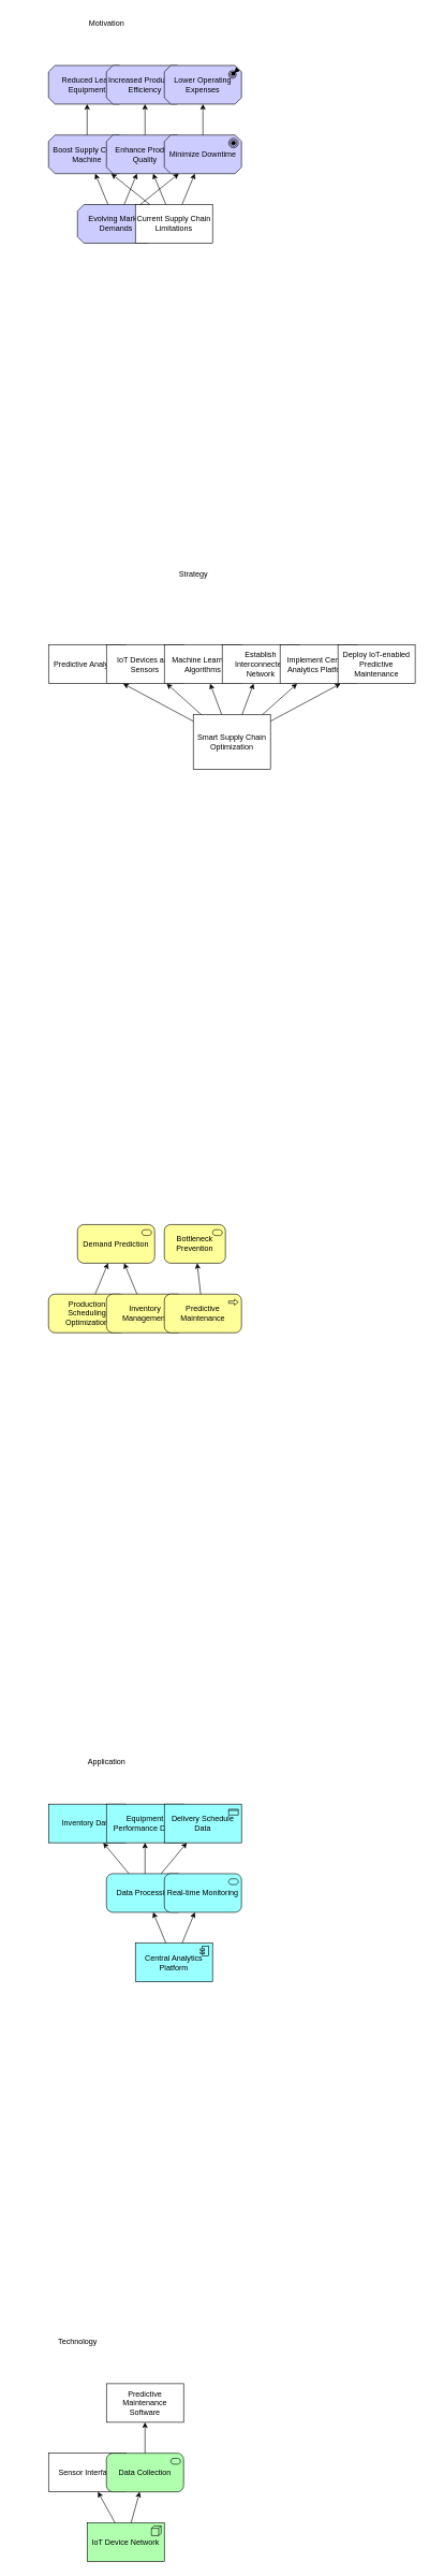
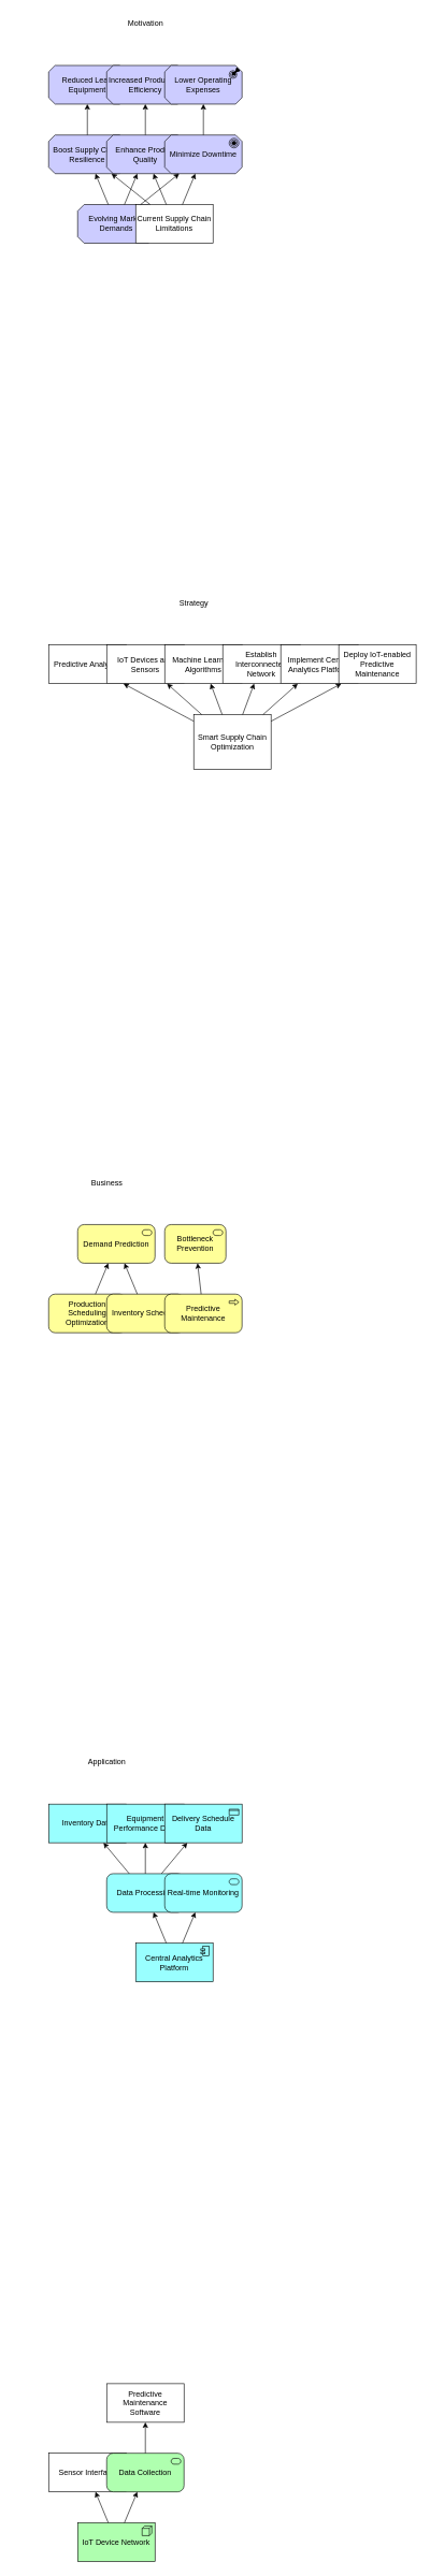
  <mxCell id="0" />
  <mxCell id="1" parent="0" />
- <mxCell id="2" value="Motivation" style="text;html=1;align=center;verticalAlign=middle;resizable=0;points=[];" vertex="1" parent="1"><mxGeometry x="65" y="20" width="200" height="30" as="geometry" /></mxCell>
- <mxCell id="3" value="Boost Supply Chain Machine" style="html=1;outlineConnect=0;whiteSpace=wrap;fillColor=#CCCCFF;shape=mxgraph.archimate3.application;appType=goal;archiType=oct;" vertex="1" parent="1"><mxGeometry x="75" y="208" width="120" height="60" as="geometry" /></mxCell>
+ <mxCell id="2" value="Motivation" style="text;html=1;align=center;verticalAlign=middle;resizable=0;points=[];" vertex="1" parent="1"><mxGeometry x="125" y="20" width="200" height="30" as="geometry" /></mxCell>
+ <mxCell id="3" value="Boost Supply Chain Resilience" style="html=1;outlineConnect=0;whiteSpace=wrap;fillColor=#CCCCFF;shape=mxgraph.archimate3.application;appType=goal;archiType=oct;" vertex="1" parent="1"><mxGeometry x="75" y="208" width="120" height="60" as="geometry" /></mxCell>
  <mxCell id="4" value="Enhance Product Quality" style="html=1;outlineConnect=0;whiteSpace=wrap;fillColor=#CCCCFF;shape=mxgraph.archimate3.application;appType=goal;archiType=oct;" vertex="1" parent="1"><mxGeometry x="165" y="208" width="120" height="60" as="geometry" /></mxCell>
  <mxCell id="5" value="Minimize Downtime" style="html=1;outlineConnect=0;whiteSpace=wrap;fillColor=#CCCCFF;shape=mxgraph.archimate3.application;appType=goal;archiType=oct;" vertex="1" parent="1"><mxGeometry x="255" y="208" width="120" height="60" as="geometry" /></mxCell>
  <mxCell id="6" value="Evolving Market Demands" style="html=1;outlineConnect=0;whiteSpace=wrap;fillColor=#CCCCFF;shape=mxgraph.archimate3.application;appType=driver;archiType=oct;" vertex="1" parent="1"><mxGeometry x="120" y="316" width="120" height="60" as="geometry" /></mxCell>
  <mxCell id="7" value="Current Supply Chain Limitations" style="html=1;outlineConnect=0;whiteSpace=wrap;fillColor=#FFFFFF;shape=mxgraph.archimate3.rectangle;" vertex="1" parent="1"><mxGeometry x="210" y="316" width="120" height="60" as="geometry" /></mxCell>
  <mxCell id="8" value="Reduced Lead Equipment" style="html=1;outlineConnect=0;whiteSpace=wrap;fillColor=#CCCCFF;shape=mxgraph.archimate3.application;appType=outcome;archiType=oct;" vertex="1" parent="1"><mxGeometry x="75" y="100" width="120" height="60" as="geometry" /></mxCell>
  <mxCell id="9" value="Increased Production Efficiency" style="html=1;outlineConnect=0;whiteSpace=wrap;fillColor=#CCCCFF;shape=mxgraph.archimate3.application;appType=outcome;archiType=oct;" vertex="1" parent="1"><mxGeometry x="165" y="100" width="120" height="60" as="geometry" /></mxCell>
  <mxCell id="10" value="Lower Operating Expenses" style="html=1;outlineConnect=0;whiteSpace=wrap;fillColor=#CCCCFF;shape=mxgraph.archimate3.application;appType=outcome;archiType=oct;" vertex="1" parent="1"><mxGeometry x="255" y="100" width="120" height="60" as="geometry" /></mxCell>
  <mxCell id="11" style="html=1;shape=mxgraph.archimate3.relationship;archiType=influence;" edge="1" source="6" target="3" parent="1"><mxGeometry relative="1" as="geometry" /></mxCell>
  <mxCell id="12" style="html=1;shape=mxgraph.archimate3.relationship;archiType=influence;" edge="1" source="6" target="4" parent="1"><mxGeometry relative="1" as="geometry" /></mxCell>
  <mxCell id="13" style="html=1;shape=mxgraph.archimate3.relationship;archiType=influence;" edge="1" source="6" target="5" parent="1"><mxGeometry relative="1" as="geometry" /></mxCell>
  <mxCell id="14" style="html=1;shape=mxgraph.archimate3.relationship;archiType=influence;" edge="1" source="7" target="3" parent="1"><mxGeometry relative="1" as="geometry" /></mxCell>
  <mxCell id="15" style="html=1;shape=mxgraph.archimate3.relationship;archiType=influence;" edge="1" source="7" target="4" parent="1"><mxGeometry relative="1" as="geometry" /></mxCell>
  <mxCell id="16" style="html=1;shape=mxgraph.archimate3.relationship;archiType=influence;" edge="1" source="7" target="5" parent="1"><mxGeometry relative="1" as="geometry" /></mxCell>
  <mxCell id="17" style="html=1;shape=mxgraph.archimate3.relationship;archiType=influence;" edge="1" source="3" target="8" parent="1"><mxGeometry relative="1" as="geometry" /></mxCell>
  <mxCell id="18" style="html=1;shape=mxgraph.archimate3.relationship;archiType=influence;" edge="1" source="4" target="9" parent="1"><mxGeometry relative="1" as="geometry" /></mxCell>
  <mxCell id="19" style="html=1;shape=mxgraph.archimate3.relationship;archiType=influence;" edge="1" source="5" target="10" parent="1"><mxGeometry relative="1" as="geometry" /></mxCell>
- <mxCell id="20" value="Strategy" style="text;html=1;align=center;verticalAlign=middle;resizable=0;points=[];" vertex="1" parent="1"><mxGeometry x="200" y="875" width="200" height="30" as="geometry" /></mxCell>
+ <mxCell id="20" value="Strategy" style="text;html=1;align=center;verticalAlign=middle;resizable=0;points=[];" vertex="1" parent="1"><mxGeometry x="200" y="920" width="200" height="30" as="geometry" /></mxCell>
  <mxCell id="21" value="Smart Supply Chain Optimization" style="html=1;outlineConnect=0;whiteSpace=wrap;fillColor=#FFFFFF;shape=mxgraph.archimate3.rectangle;" vertex="1" parent="1"><mxGeometry x="300" y="1108" width="120" height="85" as="geometry" /></mxCell>
  <mxCell id="22" value="Predictive Analytics" style="html=1;outlineConnect=0;whiteSpace=wrap;fillColor=#FFFFFF;shape=mxgraph.archimate3.rectangle;" vertex="1" parent="1"><mxGeometry x="75" y="1000" width="120" height="60" as="geometry" /></mxCell>
  <mxCell id="23" value="IoT Devices and Sensors" style="html=1;outlineConnect=0;whiteSpace=wrap;fillColor=#FFFFFF;shape=mxgraph.archimate3.rectangle;" vertex="1" parent="1"><mxGeometry x="165" y="1000" width="120" height="60" as="geometry" /></mxCell>
  <mxCell id="24" value="Machine Learning Algorithms" style="html=1;outlineConnect=0;whiteSpace=wrap;fillColor=#FFFFFF;shape=mxgraph.archimate3.rectangle;" vertex="1" parent="1"><mxGeometry x="255" y="1000" width="120" height="60" as="geometry" /></mxCell>
  <mxCell id="25" value="Establish Interconnected Network" style="html=1;outlineConnect=0;whiteSpace=wrap;fillColor=#FFFFFF;shape=mxgraph.archimate3.rectangle;" vertex="1" parent="1"><mxGeometry x="345" y="1000" width="120" height="60" as="geometry" /></mxCell>
  <mxCell id="26" value="Implement Central Analytics Platform" style="html=1;outlineConnect=0;whiteSpace=wrap;fillColor=#FFFFFF;shape=mxgraph.archimate3.rectangle;" vertex="1" parent="1"><mxGeometry x="435" y="1000" width="120" height="60" as="geometry" /></mxCell>
  <mxCell id="27" value="Deploy IoT-enabled Predictive Maintenance" style="html=1;outlineConnect=0;whiteSpace=wrap;fillColor=#FFFFFF;shape=mxgraph.archimate3.rectangle;" vertex="1" parent="1"><mxGeometry x="525" y="1000" width="120" height="60" as="geometry" /></mxCell>
  <mxCell id="28" style="html=1;shape=mxgraph.archimate3.relationship;archiType=association;" edge="1" source="21" target="22" parent="1"><mxGeometry relative="1" as="geometry" /></mxCell>
  <mxCell id="29" style="html=1;shape=mxgraph.archimate3.relationship;archiType=association;" edge="1" source="21" target="23" parent="1"><mxGeometry relative="1" as="geometry" /></mxCell>
  <mxCell id="30" style="html=1;shape=mxgraph.archimate3.relationship;archiType=association;" edge="1" source="21" target="24" parent="1"><mxGeometry relative="1" as="geometry" /></mxCell>
  <mxCell id="31" style="html=1;shape=mxgraph.archimate3.relationship;archiType=assignment;" edge="1" source="21" target="25" parent="1"><mxGeometry relative="1" as="geometry" /></mxCell>
  <mxCell id="32" style="html=1;shape=mxgraph.archimate3.relationship;archiType=assignment;" edge="1" source="21" target="26" parent="1"><mxGeometry relative="1" as="geometry" /></mxCell>
  <mxCell id="33" style="html=1;shape=mxgraph.archimate3.relationship;archiType=assignment;" edge="1" source="21" target="27" parent="1"><mxGeometry relative="1" as="geometry" /></mxCell>
+ <mxCell id="34" value="Business" style="text;html=1;align=center;verticalAlign=middle;resizable=0;points=[];" vertex="1" parent="1"><mxGeometry x="65" y="1820" width="200" height="30" as="geometry" /></mxCell>
  <mxCell id="35" value="Production Scheduling Optimization" style="html=1;outlineConnect=0;whiteSpace=wrap;fillColor=#ffff99;shape=mxgraph.archimate3.application;appType=proc;archiType=rounded;" vertex="1" parent="1"><mxGeometry x="75" y="2008" width="120" height="60" as="geometry" /></mxCell>
- <mxCell id="36" value="Inventory Management" style="html=1;outlineConnect=0;whiteSpace=wrap;fillColor=#ffff99;shape=mxgraph.archimate3.application;appType=proc;archiType=rounded;" vertex="1" parent="1"><mxGeometry x="165" y="2008" width="120" height="60" as="geometry" /></mxCell>
+ <mxCell id="36" value="Inventory Schedule" style="html=1;outlineConnect=0;whiteSpace=wrap;fillColor=#ffff99;shape=mxgraph.archimate3.application;appType=proc;archiType=rounded;" vertex="1" parent="1"><mxGeometry x="165" y="2008" width="120" height="60" as="geometry" /></mxCell>
  <mxCell id="37" value="Predictive Maintenance" style="html=1;outlineConnect=0;whiteSpace=wrap;fillColor=#ffff99;shape=mxgraph.archimate3.application;appType=proc;archiType=rounded;" vertex="1" parent="1"><mxGeometry x="255" y="2008" width="120" height="60" as="geometry" /></mxCell>
  <mxCell id="38" value="Demand Prediction" style="html=1;outlineConnect=0;whiteSpace=wrap;fillColor=#ffff99;shape=mxgraph.archimate3.application;appType=serv;archiType=rounded;" vertex="1" parent="1"><mxGeometry x="120" y="1900" width="120" height="60" as="geometry" /></mxCell>
  <mxCell id="39" value="Bottleneck Prevention" style="html=1;outlineConnect=0;whiteSpace=wrap;fillColor=#ffff99;shape=mxgraph.archimate3.application;appType=serv;archiType=rounded;" vertex="1" parent="1"><mxGeometry x="255" y="1900" width="95" height="60" as="geometry" /></mxCell>
  <mxCell id="40" style="html=1;shape=mxgraph.archimate3.relationship;archiType=serving;" edge="1" source="35" target="38" parent="1"><mxGeometry relative="1" as="geometry" /></mxCell>
  <mxCell id="41" style="html=1;shape=mxgraph.archimate3.relationship;archiType=serving;" edge="1" source="36" target="38" parent="1"><mxGeometry relative="1" as="geometry" /></mxCell>
  <mxCell id="42" style="html=1;shape=mxgraph.archimate3.relationship;archiType=serving;" edge="1" source="37" target="39" parent="1"><mxGeometry relative="1" as="geometry" /></mxCell>
  <mxCell id="43" value="Application" style="text;html=1;align=center;verticalAlign=middle;resizable=0;points=[];" vertex="1" parent="1"><mxGeometry x="65" y="2720" width="200" height="30" as="geometry" /></mxCell>
  <mxCell id="44" value="Central Analytics Platform" style="html=1;outlineConnect=0;whiteSpace=wrap;fillColor=#99ffff;shape=mxgraph.archimate3.application;appType=comp;archiType=square;" vertex="1" parent="1"><mxGeometry x="210" y="3016" width="120" height="60" as="geometry" /></mxCell>
  <mxCell id="45" value="Data Processing" style="html=1;outlineConnect=0;whiteSpace=wrap;fillColor=#99ffff;shape=mxgraph.archimate3.application;appType=serv;archiType=rounded;" vertex="1" parent="1"><mxGeometry x="165" y="2908" width="120" height="60" as="geometry" /></mxCell>
  <mxCell id="46" value="Real-time Monitoring" style="html=1;outlineConnect=0;whiteSpace=wrap;fillColor=#99ffff;shape=mxgraph.archimate3.application;appType=serv;archiType=rounded;" vertex="1" parent="1"><mxGeometry x="255" y="2908" width="120" height="60" as="geometry" /></mxCell>
  <mxCell id="47" value="Inventory Data" style="html=1;outlineConnect=0;whiteSpace=wrap;fillColor=#99ffff;shape=mxgraph.archimate3.application;appType=passive;archiType=square;" vertex="1" parent="1"><mxGeometry x="75" y="2800" width="120" height="60" as="geometry" /></mxCell>
  <mxCell id="48" value="Equipment Performance Data" style="html=1;outlineConnect=0;whiteSpace=wrap;fillColor=#99ffff;shape=mxgraph.archimate3.application;appType=passive;archiType=square;" vertex="1" parent="1"><mxGeometry x="165" y="2800" width="120" height="60" as="geometry" /></mxCell>
  <mxCell id="49" value="Delivery Schedule Data" style="html=1;outlineConnect=0;whiteSpace=wrap;fillColor=#99ffff;shape=mxgraph.archimate3.application;appType=passive;archiType=square;" vertex="1" parent="1"><mxGeometry x="255" y="2800" width="120" height="60" as="geometry" /></mxCell>
  <mxCell id="50" style="html=1;shape=mxgraph.archimate3.relationship;archiType=association;" edge="1" source="44" target="45" parent="1"><mxGeometry relative="1" as="geometry" /></mxCell>
  <mxCell id="51" style="html=1;shape=mxgraph.archimate3.relationship;archiType=association;" edge="1" source="44" target="46" parent="1"><mxGeometry relative="1" as="geometry" /></mxCell>
  <mxCell id="52" style="html=1;shape=mxgraph.archimate3.relationship;archiType=access;" edge="1" source="45" target="47" parent="1"><mxGeometry relative="1" as="geometry" /></mxCell>
  <mxCell id="53" style="html=1;shape=mxgraph.archimate3.relationship;archiType=access;" edge="1" source="45" target="48" parent="1"><mxGeometry relative="1" as="geometry" /></mxCell>
  <mxCell id="54" style="html=1;shape=mxgraph.archimate3.relationship;archiType=access;" edge="1" source="45" target="49" parent="1"><mxGeometry relative="1" as="geometry" /></mxCell>
- <mxCell id="55" value="Technology" style="text;html=1;align=center;verticalAlign=middle;resizable=0;points=[];" vertex="1" parent="1"><mxGeometry x="20" y="3620" width="200" height="30" as="geometry" /></mxCell>
- <mxCell id="56" value="IoT Device Network" style="html=1;outlineConnect=0;whiteSpace=wrap;fillColor=#AFFFAF;shape=mxgraph.archimate3.application;appType=node;archiType=square;" vertex="1" parent="1"><mxGeometry x="135" y="3916" width="120" height="60" as="geometry" /></mxCell>
+ <mxCell id="56" value="IoT Device Network" style="html=1;outlineConnect=0;whiteSpace=wrap;fillColor=#AFFFAF;shape=mxgraph.archimate3.application;appType=node;archiType=square;" vertex="1" parent="1"><mxGeometry x="120" y="3916" width="120" height="60" as="geometry" /></mxCell>
  <mxCell id="57" value="Sensor Interface" style="html=1;outlineConnect=0;whiteSpace=wrap;fillColor=#FFFFFF;shape=mxgraph.archimate3.rectangle;" vertex="1" parent="1"><mxGeometry x="75" y="3808" width="120" height="60" as="geometry" /></mxCell>
  <mxCell id="58" value="Data Collection" style="html=1;outlineConnect=0;whiteSpace=wrap;fillColor=#AFFFAF;shape=mxgraph.archimate3.application;appType=serv;archiType=rounded;" vertex="1" parent="1"><mxGeometry x="165" y="3808" width="120" height="60" as="geometry" /></mxCell>
  <mxCell id="59" value="Predictive Maintenance Software" style="html=1;outlineConnect=0;whiteSpace=wrap;fillColor=#FFFFFF;shape=mxgraph.archimate3.rectangle;" vertex="1" parent="1"><mxGeometry x="165" y="3700" width="120" height="60" as="geometry" /></mxCell>
  <mxCell id="60" style="html=1;shape=mxgraph.archimate3.relationship;archiType=association;" edge="1" source="56" target="57" parent="1"><mxGeometry relative="1" as="geometry" /></mxCell>
  <mxCell id="61" style="html=1;shape=mxgraph.archimate3.relationship;archiType=serving;" edge="1" source="56" target="58" parent="1"><mxGeometry relative="1" as="geometry" /></mxCell>
  <mxCell id="62" style="html=1;shape=mxgraph.archimate3.relationship;archiType=access;" edge="1" source="58" target="59" parent="1"><mxGeometry relative="1" as="geometry" /></mxCell>
